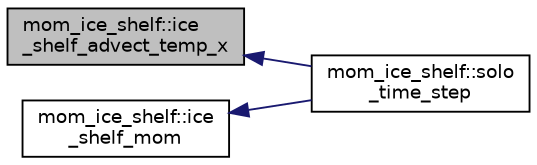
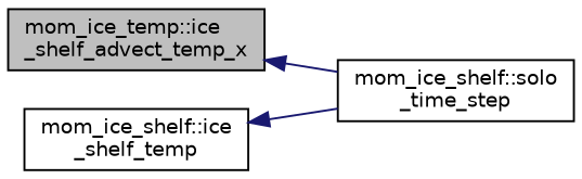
  digraph {
    rankdir=LR
    node [color=black fillcolor=white fontname=Helvetica fontsize=10 shape=record style=filled]
    edge [color=midnightblue dir=back fontname=Helvetica fontsize=10 labelfontname=Helvetica labelfontsize=10 style=solid]
-   n1 [fillcolor=grey75 fontcolor=black height=0.2 label="mom_ice_shelf::ice\l_shelf_advect_temp_x" width=0.4]
+   n1 [fillcolor=grey75 fontcolor=black height=0.2 label="mom_ice_temp::ice\l_shelf_advect_temp_x" width=0.4]
    n2 [height=0.2 label="mom_ice_shelf::solo\l_time_step" width=0.4]
-   n3 [height=0.2 label="mom_ice_shelf::ice\l_shelf_mom" width=0.4]
+   n3 [height=0.2 label="mom_ice_shelf::ice\l_shelf_temp" width=0.4]
    n1 -> n2
    n3 -> n2
  }
